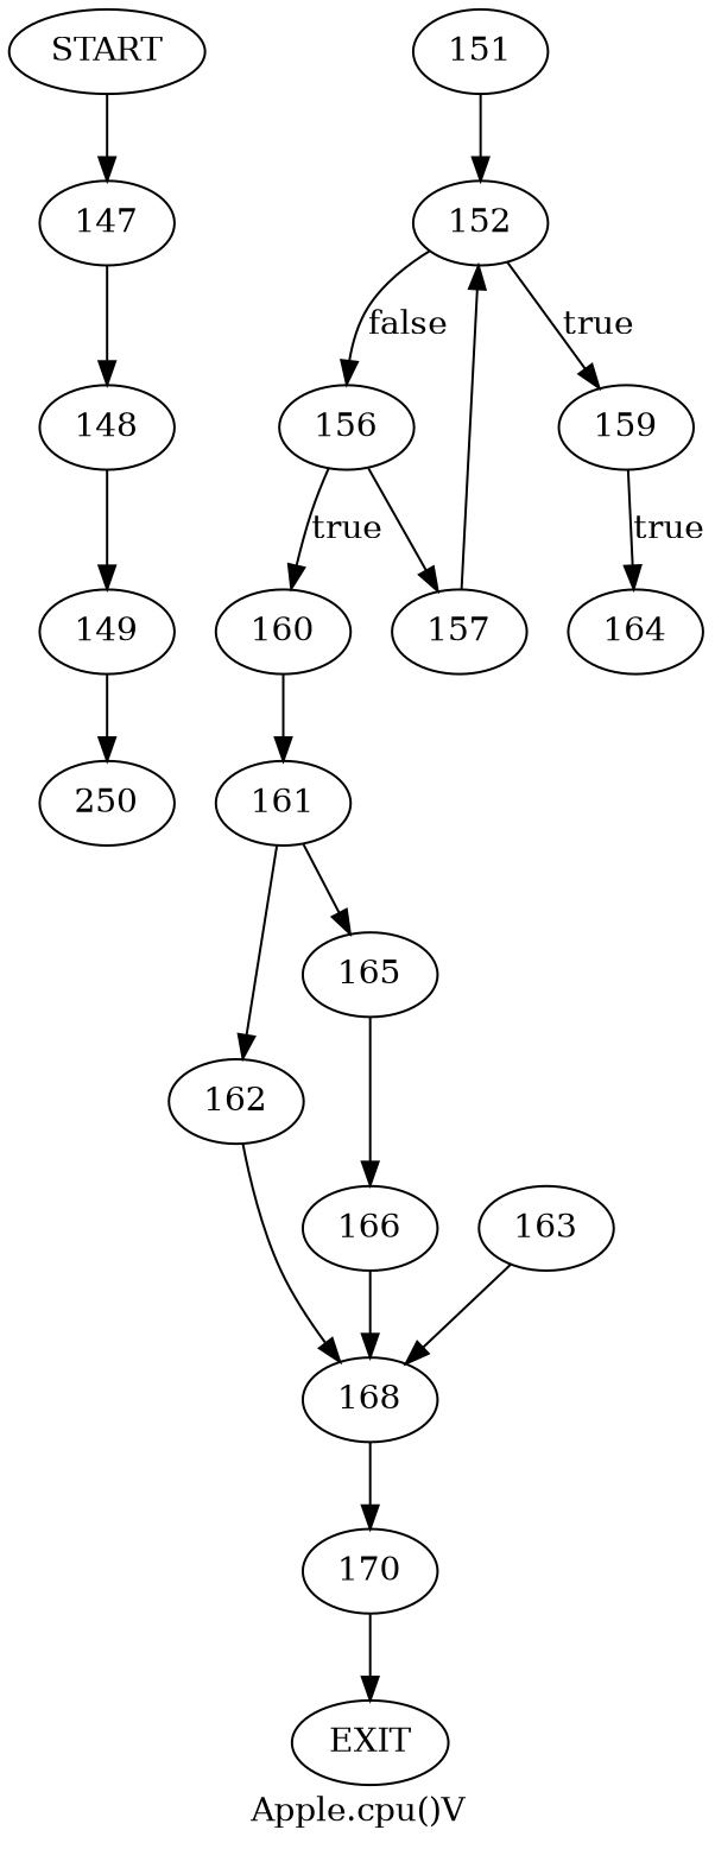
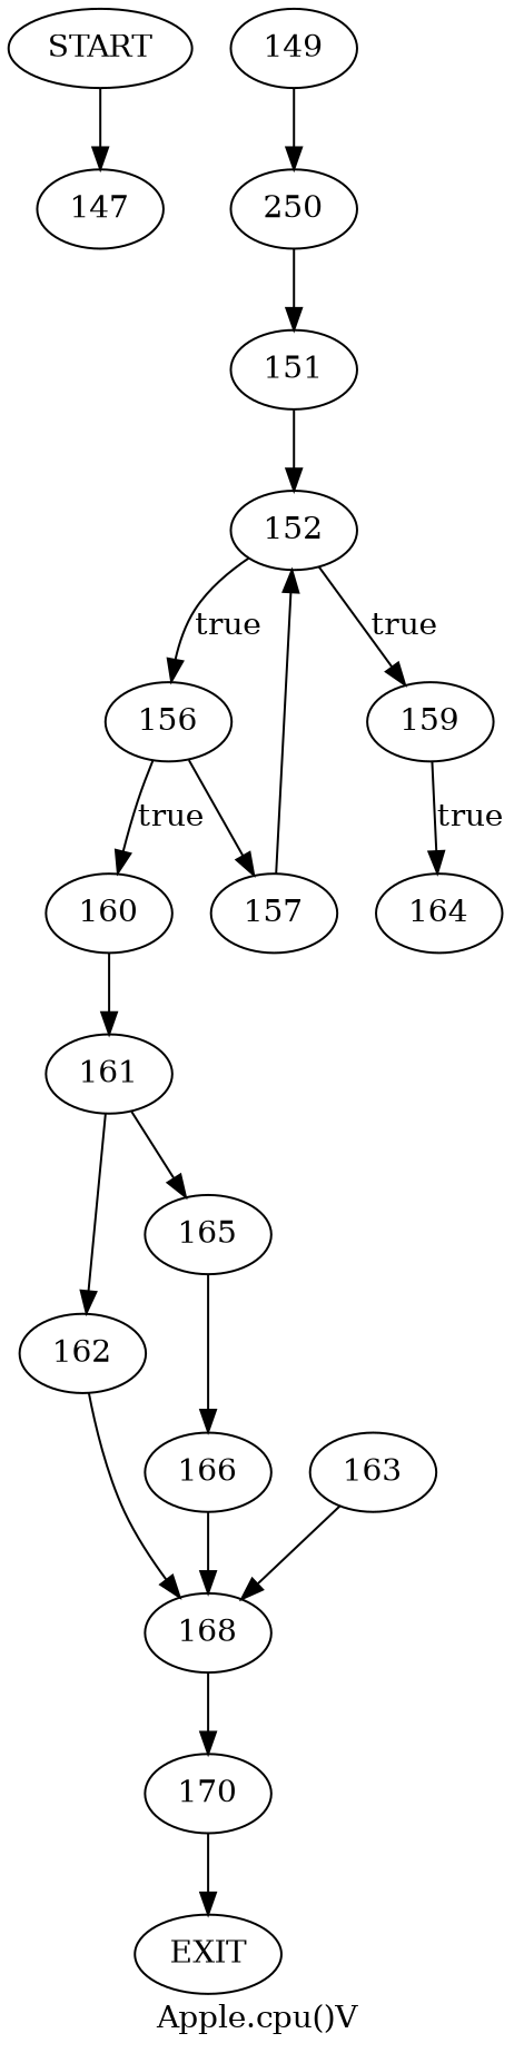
  digraph {
    label="Apple.cpu()V"
    n1 [label=147]
-   n2 [label=148]
    n3 [label=149]
    n4 [label=250]
    n5 [label=151]
    n6 [label=152]
    n7 [label=156]
    n8 [label=159]
    n9 [label=157]
    n10 [label=160]
    n11 [label=164]
    n12 [label=161]
    n13 [label=162]
    n14 [label=165]
    n15 [label=168]
    n16 [label=163]
    n17 [label=170]
    n18 [label=166]
    n19 [label=EXIT]
    n20 [label=START]
-   n1 -> n2
-   n2 -> n3
    n3 -> n4
+   n4 -> n5
    n5 -> n6
-   n6 -> n7 [label=false]
+   n6 -> n7 [label=true]
    n6 -> n8 [label=true]
    n7 -> n9
    n7 -> n10 [label=true]
    n8 -> n11 [label=true]
    n9 -> n6
    n10 -> n12
    n12 -> n13
    n12 -> n14
    n13 -> n15
    n14 -> n18
    n15 -> n17
    n16 -> n15
    n17 -> n19
    n18 -> n15
    n20 -> n1
  }
